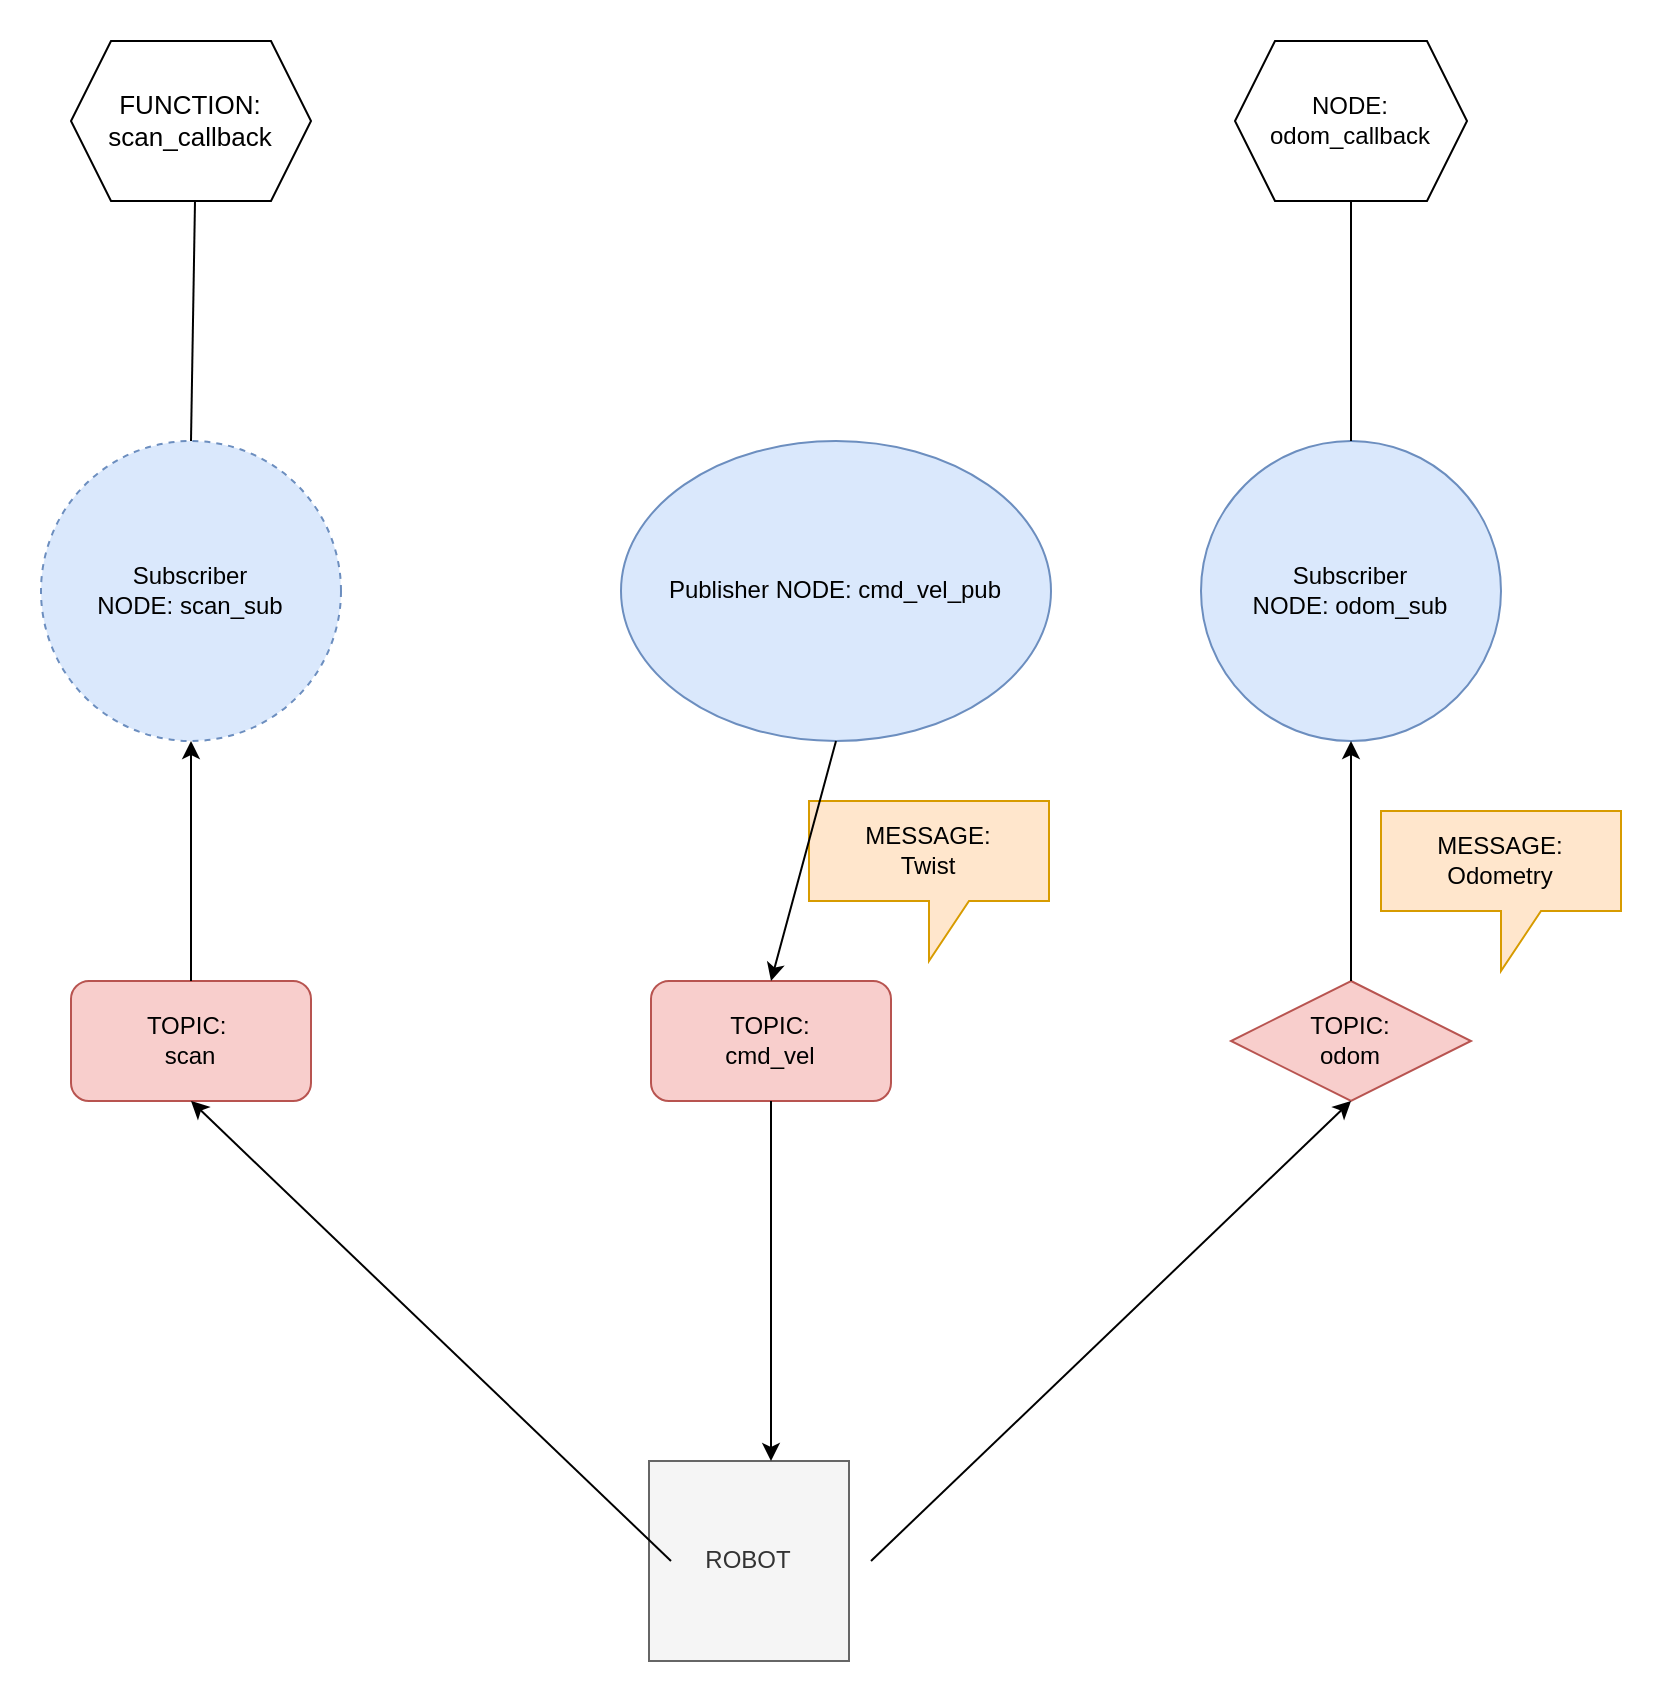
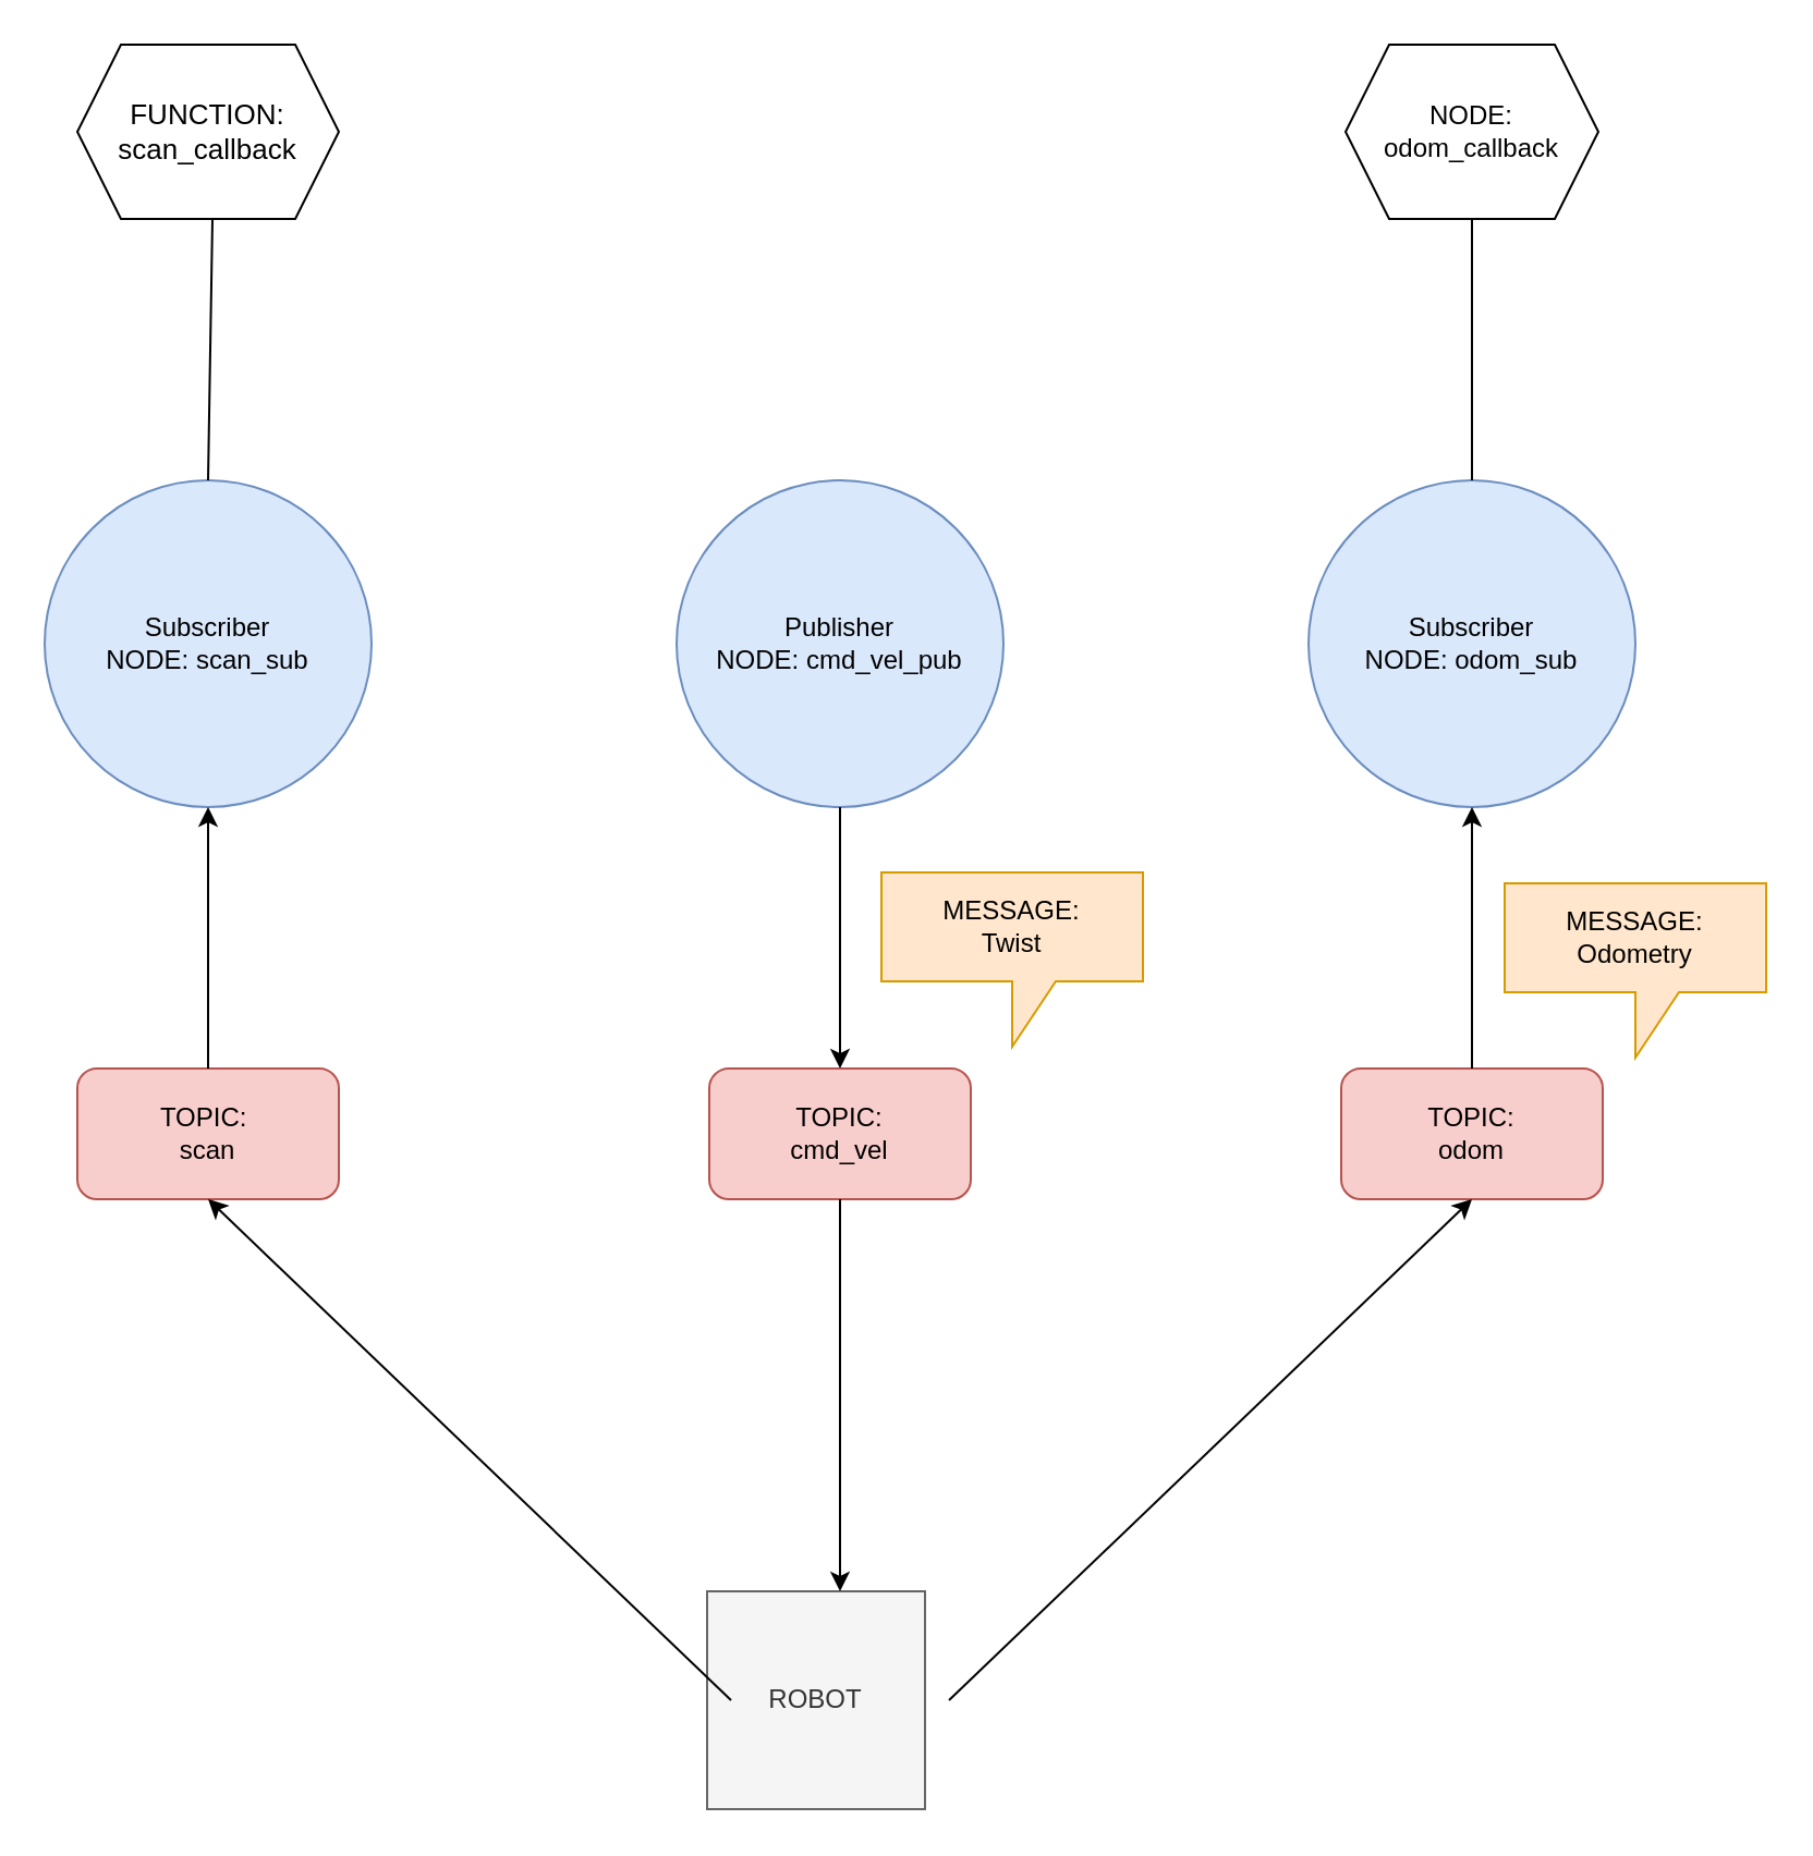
  <mxCell id="0" />
  <mxCell id="1" parent="0" />
- <mxCell id="2" value="Publisher NODE:&amp;nbsp;cmd_vel_pub" style="ellipse;whiteSpace=wrap;html=1;aspect=fixed;fillColor=#dae8fc;strokeColor=#6c8ebf;" parent="1" vertex="1"><mxGeometry x="310" y="220" width="215" height="150" as="geometry" /></mxCell>
- <mxCell id="3" value="Subscriber&lt;br&gt;NODE:&amp;nbsp;scan_sub" style="ellipse;whiteSpace=wrap;html=1;aspect=fixed;fillColor=#dae8fc;strokeColor=#6c8ebf;dashed=1;" parent="1" vertex="1"><mxGeometry x="20" y="220" width="150" height="150" as="geometry" /></mxCell>
+ <mxCell id="2" value="Publisher NODE:&amp;nbsp;cmd_vel_pub" style="ellipse;whiteSpace=wrap;html=1;aspect=fixed;fillColor=#dae8fc;strokeColor=#6c8ebf;" parent="1" vertex="1"><mxGeometry x="310" y="220" width="150" height="150" as="geometry" /></mxCell>
+ <mxCell id="3" value="Subscriber&lt;br&gt;NODE:&amp;nbsp;scan_sub" style="ellipse;whiteSpace=wrap;html=1;aspect=fixed;fillColor=#dae8fc;strokeColor=#6c8ebf;" parent="1" vertex="1"><mxGeometry x="20" y="220" width="150" height="150" as="geometry" /></mxCell>
  <mxCell id="4" value="Subscriber&lt;br&gt;NODE:&amp;nbsp;odom_sub" style="ellipse;whiteSpace=wrap;html=1;aspect=fixed;fillColor=#dae8fc;strokeColor=#6c8ebf;" parent="1" vertex="1"><mxGeometry x="600" y="220" width="150" height="150" as="geometry" /></mxCell>
  <mxCell id="5" value="MESSAGE:&lt;br&gt;Twist" style="shape=callout;whiteSpace=wrap;html=1;perimeter=calloutPerimeter;fillColor=#ffe6cc;strokeColor=#d79b00;" parent="1" vertex="1"><mxGeometry x="404" y="400" width="120" height="80" as="geometry" /></mxCell>
  <mxCell id="6" value="MESSAGE:&lt;br&gt;Odometry" style="shape=callout;whiteSpace=wrap;html=1;perimeter=calloutPerimeter;fillColor=#ffe6cc;strokeColor=#d79b00;" parent="1" vertex="1"><mxGeometry x="690" y="405" width="120" height="80" as="geometry" /></mxCell>
  <mxCell id="7" value="TOPIC:&lt;br&gt;cmd_vel" style="rounded=1;whiteSpace=wrap;html=1;fillColor=#f8cecc;strokeColor=#b85450;" parent="1" vertex="1"><mxGeometry x="325" y="490" width="120" height="60" as="geometry" /></mxCell>
  <mxCell id="8" value="TOPIC:&amp;nbsp;&lt;br&gt;scan" style="rounded=1;whiteSpace=wrap;html=1;fillColor=#f8cecc;strokeColor=#b85450;" parent="1" vertex="1"><mxGeometry x="35" y="490" width="120" height="60" as="geometry" /></mxCell>
- <mxCell id="9" value="TOPIC:&lt;br&gt;odom" style="rhombus;whiteSpace=wrap;html=1;fillColor=#f8cecc;strokeColor=#b85450;" parent="1" vertex="1"><mxGeometry x="615" y="490" width="120" height="60" as="geometry" /></mxCell>
+ <mxCell id="9" value="TOPIC:&lt;br&gt;odom" style="rounded=1;whiteSpace=wrap;html=1;fillColor=#f8cecc;strokeColor=#b85450;" parent="1" vertex="1"><mxGeometry x="615" y="490" width="120" height="60" as="geometry" /></mxCell>
  <mxCell id="10" value="ROBOT" style="whiteSpace=wrap;html=1;aspect=fixed;fillColor=#f5f5f5;fontColor=#333333;strokeColor=#666666;" parent="1" vertex="1"><mxGeometry x="324" y="730" width="100" height="100" as="geometry" /></mxCell>
  <mxCell id="11" value="" style="endArrow=classic;html=1;rounded=0;exitX=0.5;exitY=1;exitDx=0;exitDy=0;entryX=0.5;entryY=0;entryDx=0;entryDy=0;" parent="1" source="2" target="7" edge="1"><mxGeometry width="50" height="50" relative="1" as="geometry"><mxPoint x="380" y="350" as="sourcePoint" /><mxPoint x="430" y="300" as="targetPoint" /></mxGeometry></mxCell>
  <mxCell id="12" value="" style="endArrow=classic;html=1;rounded=0;exitX=0.5;exitY=1;exitDx=0;exitDy=0;entryX=0.5;entryY=0;entryDx=0;entryDy=0;" parent="1" source="7" edge="1"><mxGeometry width="50" height="50" relative="1" as="geometry"><mxPoint x="380" y="350" as="sourcePoint" /><mxPoint x="385" y="730" as="targetPoint" /></mxGeometry></mxCell>
  <mxCell id="13" value="" style="endArrow=classic;html=1;rounded=0;exitX=0;exitY=0.5;exitDx=0;exitDy=0;entryX=0.5;entryY=1;entryDx=0;entryDy=0;" parent="1" target="8" edge="1"><mxGeometry width="50" height="50" relative="1" as="geometry"><mxPoint x="335" y="780" as="sourcePoint" /><mxPoint x="430" y="300" as="targetPoint" /></mxGeometry></mxCell>
  <mxCell id="14" value="" style="endArrow=classic;html=1;rounded=0;exitX=1;exitY=0.5;exitDx=0;exitDy=0;entryX=0.5;entryY=1;entryDx=0;entryDy=0;" parent="1" target="9" edge="1"><mxGeometry width="50" height="50" relative="1" as="geometry"><mxPoint x="435" y="780" as="sourcePoint" /><mxPoint x="430" y="300" as="targetPoint" /></mxGeometry></mxCell>
  <mxCell id="15" value="" style="endArrow=classic;html=1;rounded=0;exitX=0.5;exitY=0;exitDx=0;exitDy=0;entryX=0.5;entryY=1;entryDx=0;entryDy=0;" parent="1" source="8" target="3" edge="1"><mxGeometry width="50" height="50" relative="1" as="geometry"><mxPoint x="380" y="350" as="sourcePoint" /><mxPoint x="430" y="300" as="targetPoint" /></mxGeometry></mxCell>
  <mxCell id="16" value="" style="endArrow=classic;html=1;rounded=0;exitX=0.5;exitY=0;exitDx=0;exitDy=0;entryX=0.5;entryY=1;entryDx=0;entryDy=0;" parent="1" source="9" target="4" edge="1"><mxGeometry width="50" height="50" relative="1" as="geometry"><mxPoint x="380" y="350" as="sourcePoint" /><mxPoint x="430" y="300" as="targetPoint" /></mxGeometry></mxCell>
  <mxCell id="17" value="NODE:&lt;br&gt;odom_callback" style="shape=hexagon;perimeter=hexagonPerimeter2;whiteSpace=wrap;html=1;fixedSize=1;" vertex="1" parent="1"><mxGeometry x="617" y="20" width="116" height="80" as="geometry" /></mxCell>
  <mxCell id="18" value="" style="endArrow=none;html=1;rounded=0;exitX=0.5;exitY=1;exitDx=0;exitDy=0;entryX=0.5;entryY=0;entryDx=0;entryDy=0;" edge="1" parent="1" source="17" target="4"><mxGeometry width="50" height="50" relative="1" as="geometry"><mxPoint x="391" y="210" as="sourcePoint" /><mxPoint x="441" y="160" as="targetPoint" /></mxGeometry></mxCell>
  <mxCell id="19" value="" style="endArrow=none;html=1;rounded=0;exitX=0.5;exitY=1;exitDx=0;exitDy=0;entryX=0.5;entryY=0;entryDx=0;entryDy=0;" edge="1" parent="1" target="3"><mxGeometry width="50" height="50" relative="1" as="geometry"><mxPoint x="97" y="100" as="sourcePoint" /><mxPoint x="191" y="100" as="targetPoint" /></mxGeometry></mxCell>
  <mxCell id="20" value="FUNCTION:&lt;br&gt;scan_callback" style="shape=hexagon;perimeter=hexagonPerimeter2;whiteSpace=wrap;html=1;fixedSize=1;fontSize=13;" vertex="1" parent="1"><mxGeometry x="35" y="20" width="120" height="80" as="geometry" /></mxCell>
